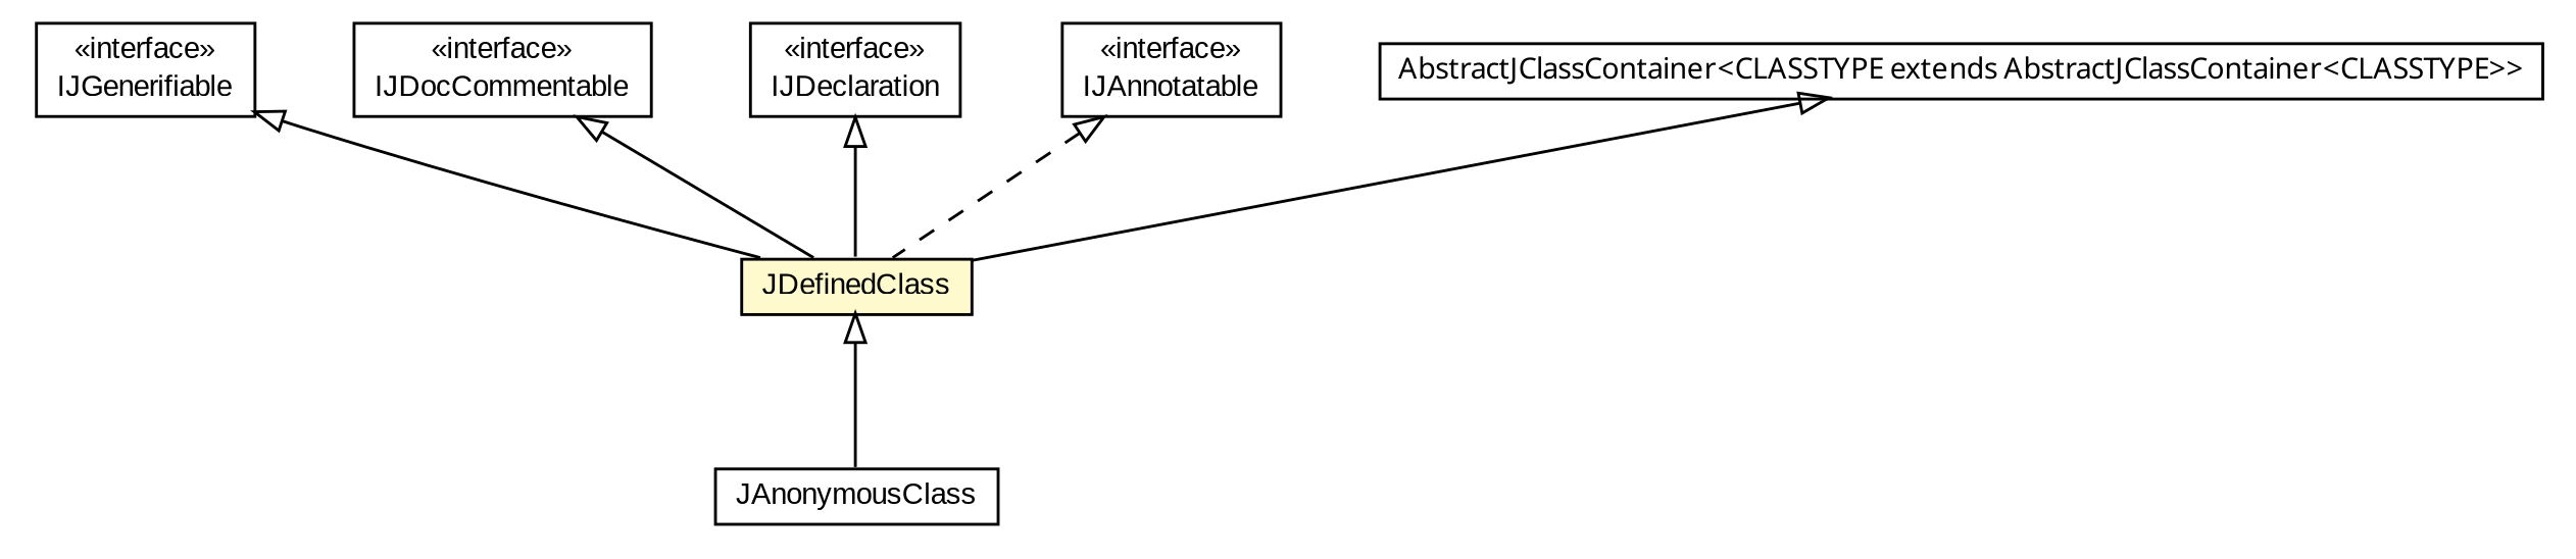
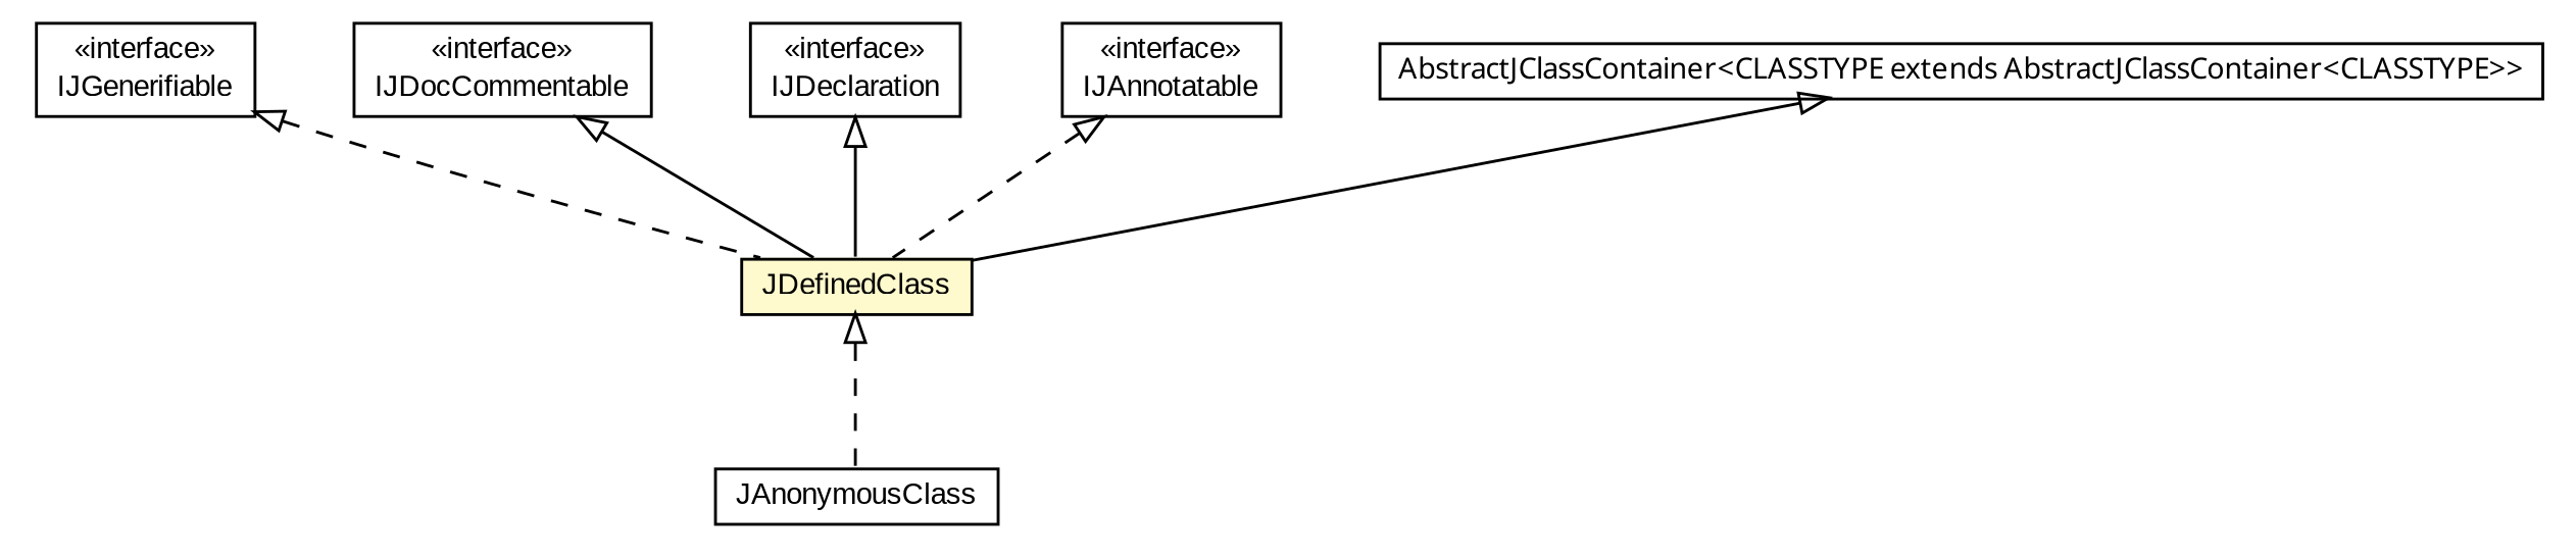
  digraph {
    nodesep=0.25
    ranksep=0.5
    node [fontcolor=black fontname=arial fontsize=10.0 shape=plaintext]
    edge [arrowtail=empty dir=back fontname=arial fontsize=10 headport=p labelfontname=arial labelfontsize=10 tailport=p]
    n1 [label=<<table title="com.helger.jcodemodel.JDefinedClass" border="0" cellborder="1" cellspacing="0" cellpadding="2" port="p" bgcolor="lemonChiffon" href="./JDefinedClass.html"> 		<tr><td><table border="0" cellspacing="0" cellpadding="1"> <tr><td align="center" balign="center"> JDefinedClass </td></tr> 		</table></td></tr> 		</table>>]
    n2 [label=<<table title="com.helger.jcodemodel.JAnonymousClass" border="0" cellborder="1" cellspacing="0" cellpadding="2" port="p" href="./JAnonymousClass.html"> 		<tr><td><table border="0" cellspacing="0" cellpadding="1"> <tr><td align="center" balign="center"> JAnonymousClass </td></tr> 		</table></td></tr> 		</table>>]
    n3 [label=<<table title="com.helger.jcodemodel.IJGenerifiable" border="0" cellborder="1" cellspacing="0" cellpadding="2" port="p" href="./IJGenerifiable.html"> 		<tr><td><table border="0" cellspacing="0" cellpadding="1"> <tr><td align="center" balign="center"> &#171;interface&#187; </td></tr> <tr><td align="center" balign="center"> IJGenerifiable </td></tr> 		</table></td></tr> 		</table>>]
    n4 [label=<<table title="com.helger.jcodemodel.IJDocCommentable" border="0" cellborder="1" cellspacing="0" cellpadding="2" port="p" href="./IJDocCommentable.html"> 		<tr><td><table border="0" cellspacing="0" cellpadding="1"> <tr><td align="center" balign="center"> &#171;interface&#187; </td></tr> <tr><td align="center" balign="center"> IJDocCommentable </td></tr> 		</table></td></tr> 		</table>>]
    n5 [label=<<table title="com.helger.jcodemodel.IJDeclaration" border="0" cellborder="1" cellspacing="0" cellpadding="2" port="p" href="./IJDeclaration.html"> 		<tr><td><table border="0" cellspacing="0" cellpadding="1"> <tr><td align="center" balign="center"> &#171;interface&#187; </td></tr> <tr><td align="center" balign="center"> IJDeclaration </td></tr> 		</table></td></tr> 		</table>>]
    n6 [label=<<table title="com.helger.jcodemodel.IJAnnotatable" border="0" cellborder="1" cellspacing="0" cellpadding="2" port="p" href="./IJAnnotatable.html"> 		<tr><td><table border="0" cellspacing="0" cellpadding="1"> <tr><td align="center" balign="center"> &#171;interface&#187; </td></tr> <tr><td align="center" balign="center"> IJAnnotatable </td></tr> 		</table></td></tr> 		</table>>]
    n7 [label=<<table title="com.helger.jcodemodel.AbstractJClassContainer" border="0" cellborder="1" cellspacing="0" cellpadding="2" port="p" href="./AbstractJClassContainer.html"> 		<tr><td><table border="0" cellspacing="0" cellpadding="1"> <tr><td align="center" balign="center"><font face="ariali"> AbstractJClassContainer&lt;CLASSTYPE extends AbstractJClassContainer&lt;CLASSTYPE&gt;&gt; </font></td></tr> 		</table></td></tr> 		</table>>]
-   n1 -> n2
-   n3 -> n1 [style=solid]
+   n1 -> n2 [style=dashed]
+   n3 -> n1 [style=dashed]
    n4 -> n1 [style=solid]
    n5 -> n1 [style=solid]
    n6 -> n1 [style=dashed]
    n7 -> n1
  }
